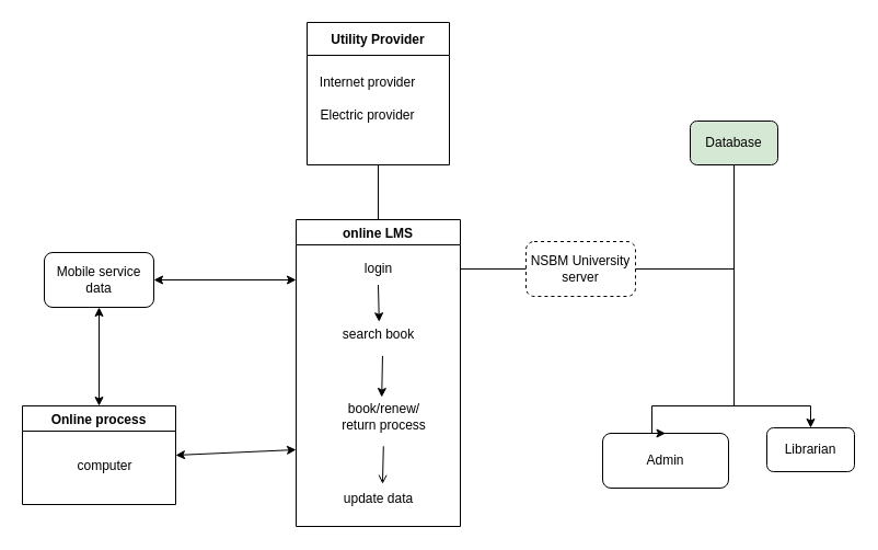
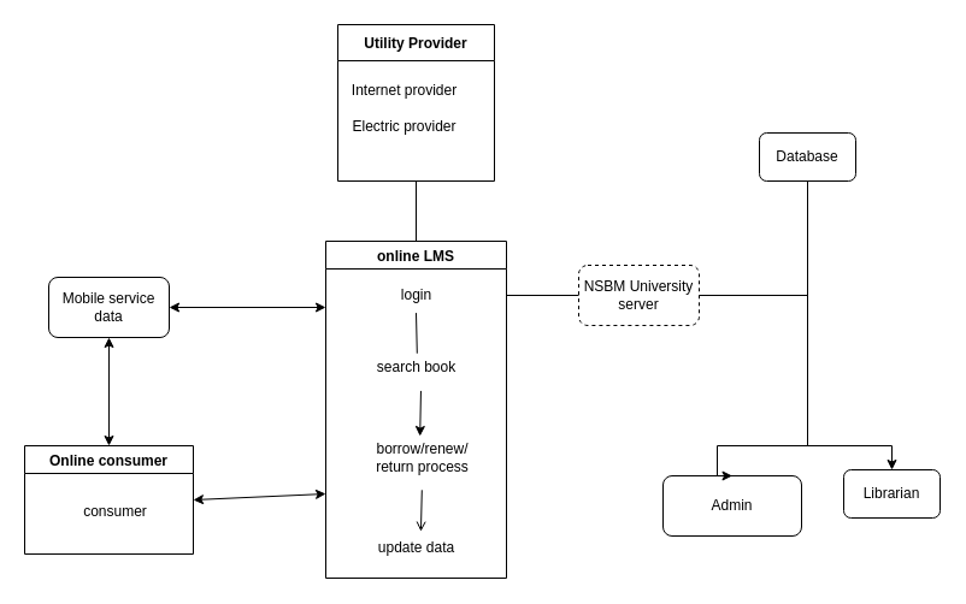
  <mxCell id="0" />
  <mxCell id="1" parent="0" />
  <mxCell id="2" value="Mobile service data" style="rounded=1;whiteSpace=wrap;html=1;" vertex="1" parent="1"><mxGeometry x="40" y="230" width="100" height="50" as="geometry" /></mxCell>
  <mxCell id="3" value="NSBM University server" style="rounded=1;whiteSpace=wrap;html=1;dashed=1;" vertex="1" parent="1"><mxGeometry x="480" y="220" width="100" height="50" as="geometry" /></mxCell>
  <mxCell id="4" value="Admin" style="rounded=1;whiteSpace=wrap;html=1;" vertex="1" parent="1"><mxGeometry x="550" y="395" width="115" height="50" as="geometry" /></mxCell>
  <mxCell id="5" value="Librarian" style="rounded=1;whiteSpace=wrap;html=1;" vertex="1" parent="1"><mxGeometry x="700" y="390" width="80" height="40" as="geometry" /></mxCell>
- <mxCell id="6" value="Database" style="rounded=1;whiteSpace=wrap;html=1;fillColor=#d5e8d4;" vertex="1" parent="1"><mxGeometry x="630" y="110" width="80" height="40" as="geometry" /></mxCell>
+ <mxCell id="6" value="Database" style="rounded=1;whiteSpace=wrap;html=1;" vertex="1" parent="1"><mxGeometry x="630" y="110" width="80" height="40" as="geometry" /></mxCell>
  <mxCell id="7" value="Utility Provider" style="swimlane;startSize=30;" vertex="1" parent="1"><mxGeometry x="280" y="20" width="130" height="130" as="geometry" /></mxCell>
  <mxCell id="8" value="Internet provider" style="text;html=1;align=center;verticalAlign=middle;resizable=0;points=[];autosize=1;strokeColor=none;fillColor=none;" vertex="1" parent="7"><mxGeometry y="40" width="110" height="30" as="geometry" /></mxCell>
  <mxCell id="9" value="Electric provider" style="text;html=1;align=center;verticalAlign=middle;resizable=0;points=[];autosize=1;strokeColor=none;fillColor=none;" vertex="1" parent="7"><mxGeometry y="70" width="110" height="30" as="geometry" /></mxCell>
- <mxCell id="10" value="Online process" style="swimlane;" vertex="1" parent="1"><mxGeometry x="20" y="370" width="140" height="90" as="geometry" /></mxCell>
- <mxCell id="11" value="computer" style="text;html=1;align=center;verticalAlign=middle;resizable=0;points=[];autosize=1;strokeColor=none;fillColor=none;" vertex="1" parent="10"><mxGeometry x="40" y="40" width="70" height="30" as="geometry" /></mxCell>
+ <mxCell id="10" value="Online consumer" style="swimlane;" vertex="1" parent="1"><mxGeometry x="20" y="370" width="140" height="90" as="geometry" /></mxCell>
+ <mxCell id="11" value="consumer" style="text;html=1;align=center;verticalAlign=middle;resizable=0;points=[];autosize=1;strokeColor=none;fillColor=none;" vertex="1" parent="10"><mxGeometry x="40" y="40" width="70" height="30" as="geometry" /></mxCell>
  <mxCell id="12" value="" style="endArrow=none;html=1;rounded=0;exitX=0.5;exitY=0;exitDx=0;exitDy=0;entryX=0.5;entryY=1;entryDx=0;entryDy=0;" edge="1" parent="1" source="17" target="7"><mxGeometry width="50" height="50" relative="1" as="geometry"><mxPoint x="380" y="190" as="sourcePoint" /><mxPoint x="430" y="140" as="targetPoint" /></mxGeometry></mxCell>
  <mxCell id="13" value="" style="endArrow=none;html=1;rounded=0;entryX=0;entryY=0.5;entryDx=0;entryDy=0;" edge="1" parent="1" target="3"><mxGeometry width="50" height="50" relative="1" as="geometry"><mxPoint x="420" y="245" as="sourcePoint" /><mxPoint x="490" y="180" as="targetPoint" /></mxGeometry></mxCell>
  <mxCell id="14" value="" style="endArrow=classic;startArrow=classic;html=1;rounded=0;exitX=0.5;exitY=0;exitDx=0;exitDy=0;entryX=0.5;entryY=0;entryDx=0;entryDy=0;edgeStyle=orthogonalEdgeStyle;" edge="1" parent="1" source="4" target="5"><mxGeometry width="50" height="50" relative="1" as="geometry"><mxPoint x="650" y="370" as="sourcePoint" /><mxPoint x="700" y="320" as="targetPoint" /><Array as="points"><mxPoint x="595" y="370" /><mxPoint x="740" y="370" /></Array></mxGeometry></mxCell>
  <mxCell id="15" value="" style="endArrow=none;html=1;rounded=0;entryX=0.5;entryY=1;entryDx=0;entryDy=0;" edge="1" parent="1" target="6"><mxGeometry width="50" height="50" relative="1" as="geometry"><mxPoint x="670" y="370" as="sourcePoint" /><mxPoint x="670" y="200" as="targetPoint" /></mxGeometry></mxCell>
  <mxCell id="16" value="" style="endArrow=none;html=1;rounded=0;exitX=1;exitY=0.5;exitDx=0;exitDy=0;" edge="1" parent="1" source="3"><mxGeometry width="50" height="50" relative="1" as="geometry"><mxPoint x="600" y="230" as="sourcePoint" /><mxPoint x="670" y="245" as="targetPoint" /></mxGeometry></mxCell>
  <mxCell id="17" value="online LMS" style="swimlane;" vertex="1" parent="1"><mxGeometry x="270" y="200" width="150" height="280" as="geometry" /></mxCell>
  <mxCell id="18" value="login" style="text;html=1;align=center;verticalAlign=middle;resizable=0;points=[];autosize=1;strokeColor=none;fillColor=none;" vertex="1" parent="17"><mxGeometry x="50" y="30" width="50" height="30" as="geometry" /></mxCell>
  <mxCell id="19" value="search book" style="text;html=1;align=center;verticalAlign=middle;resizable=0;points=[];autosize=1;strokeColor=none;fillColor=none;" vertex="1" parent="17"><mxGeometry x="30" y="90" width="90" height="30" as="geometry" /></mxCell>
- <mxCell id="20" value="book/renew/&lt;br&gt;return process" style="text;html=1;align=center;verticalAlign=middle;resizable=0;points=[];autosize=1;strokeColor=none;fillColor=none;" vertex="1" parent="17"><mxGeometry x="30" y="160" width="100" height="40" as="geometry" /></mxCell>
+ <mxCell id="20" value="borrow/renew/&lt;br&gt;return process" style="text;html=1;align=center;verticalAlign=middle;resizable=0;points=[];autosize=1;strokeColor=none;fillColor=none;" vertex="1" parent="17"><mxGeometry x="30" y="160" width="100" height="40" as="geometry" /></mxCell>
  <mxCell id="21" value="update data" style="text;html=1;align=center;verticalAlign=middle;resizable=0;points=[];autosize=1;strokeColor=none;fillColor=none;" vertex="1" parent="17"><mxGeometry x="30" y="240" width="90" height="30" as="geometry" /></mxCell>
- <mxCell id="22" value="" style="endArrow=classic;html=1;rounded=0;exitX=0.5;exitY=0.987;exitDx=0;exitDy=0;exitPerimeter=0;entryX=0.509;entryY=0.107;entryDx=0;entryDy=0;entryPerimeter=0;" edge="1" parent="17" source="18" target="19"><mxGeometry width="50" height="50" relative="1" as="geometry"><mxPoint x="50" y="150" as="sourcePoint" /><mxPoint x="100" y="100" as="targetPoint" /></mxGeometry></mxCell>
+ <mxCell id="22" value="" style="endArrow=none;html=1;rounded=0;exitX=0.5;exitY=0.987;exitDx=0;exitDy=0;exitPerimeter=0;entryX=0.509;entryY=0.107;entryDx=0;entryDy=0;entryPerimeter=0;" edge="1" parent="17" source="18" target="19"><mxGeometry width="50" height="50" relative="1" as="geometry"><mxPoint x="50" y="150" as="sourcePoint" /><mxPoint x="100" y="100" as="targetPoint" /></mxGeometry></mxCell>
  <mxCell id="23" value="" style="endArrow=classic;html=1;rounded=0;exitX=0.544;exitY=1.147;exitDx=0;exitDy=0;exitPerimeter=0;entryX=0.482;entryY=0.05;entryDx=0;entryDy=0;entryPerimeter=0;" edge="1" parent="17" source="19" target="20"><mxGeometry width="50" height="50" relative="1" as="geometry"><mxPoint x="95" y="80" as="sourcePoint" /><mxPoint x="96" y="113" as="targetPoint" /></mxGeometry></mxCell>
  <mxCell id="24" value="" style="endArrow=open;html=1;rounded=0;exitX=0.498;exitY=1.17;exitDx=0;exitDy=0;exitPerimeter=0;entryX=0.544;entryY=0.04;entryDx=0;entryDy=0;entryPerimeter=0;" edge="1" parent="17" source="20" target="21"><mxGeometry width="50" height="50" relative="1" as="geometry"><mxPoint x="85" y="70" as="sourcePoint" /><mxPoint x="86" y="103" as="targetPoint" /></mxGeometry></mxCell>
  <mxCell id="25" value="" style="endArrow=classic;startArrow=classic;html=1;rounded=0;entryX=0.5;entryY=1;entryDx=0;entryDy=0;exitX=0.5;exitY=0;exitDx=0;exitDy=0;" edge="1" parent="1" source="10" target="2"><mxGeometry width="50" height="50" relative="1" as="geometry"><mxPoint x="60" y="370" as="sourcePoint" /><mxPoint x="110" y="320" as="targetPoint" /></mxGeometry></mxCell>
  <mxCell id="26" value="" style="endArrow=classic;startArrow=classic;html=1;rounded=0;exitX=1;exitY=0.5;exitDx=0;exitDy=0;" edge="1" parent="1" source="2"><mxGeometry width="50" height="50" relative="1" as="geometry"><mxPoint x="170" y="300" as="sourcePoint" /><mxPoint x="270" y="255" as="targetPoint" /></mxGeometry></mxCell>
  <mxCell id="27" value="" style="endArrow=classic;startArrow=classic;html=1;rounded=0;exitX=1;exitY=0.5;exitDx=0;exitDy=0;entryX=0;entryY=0.75;entryDx=0;entryDy=0;" edge="1" parent="1" source="10" target="17"><mxGeometry width="50" height="50" relative="1" as="geometry"><mxPoint x="180" y="410" as="sourcePoint" /><mxPoint x="230" y="360" as="targetPoint" /></mxGeometry></mxCell>
